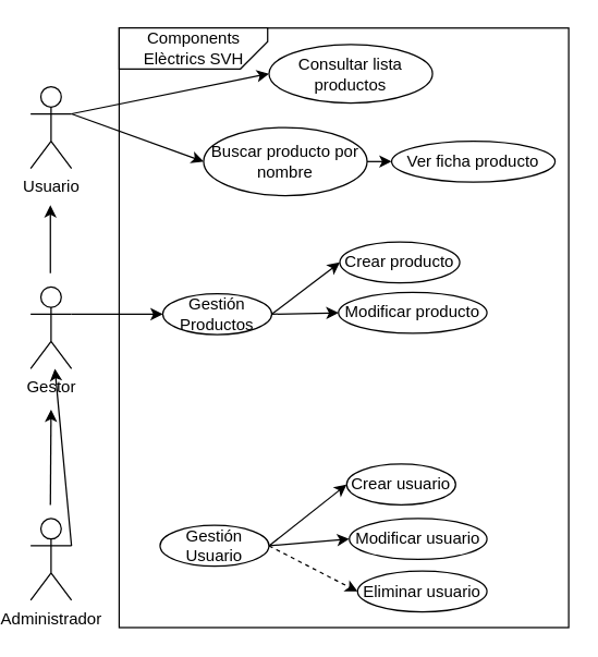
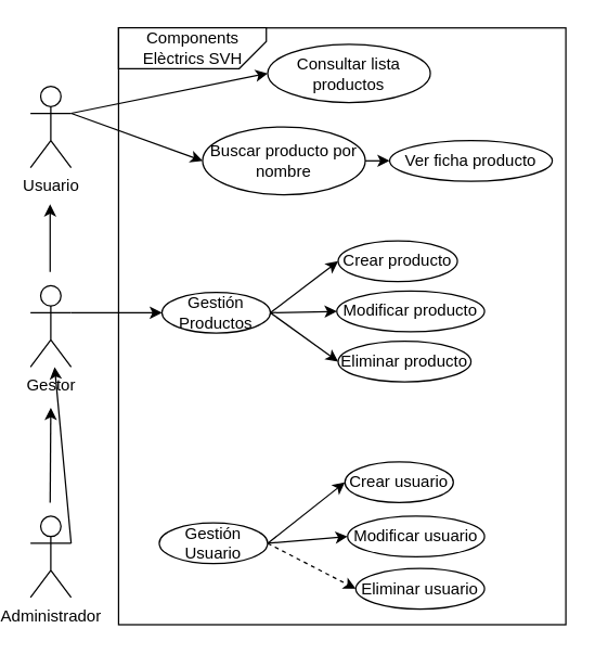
  <mxCell id="0" />
  <mxCell id="1" parent="0" />
  <mxCell id="2" value="" style="rounded=0;whiteSpace=wrap;html=1;" parent="1" vertex="1"><mxGeometry x="85" width="330" height="440" as="geometry" y="20" /></mxCell>
  <mxCell id="3" value="Usuario" style="shape=umlActor;verticalLabelPosition=bottom;verticalAlign=top;html=1;outlineConnect=0;" parent="1" vertex="1"><mxGeometry x="20" y="63" width="30" height="60" as="geometry" /></mxCell>
  <mxCell id="4" value="Gestor" style="shape=umlActor;verticalLabelPosition=bottom;verticalAlign=top;html=1;outlineConnect=0;" parent="1" vertex="1"><mxGeometry x="20" y="210" width="30" height="60" as="geometry" /></mxCell>
  <mxCell id="5" value="Administrador" style="shape=umlActor;verticalLabelPosition=bottom;verticalAlign=top;html=1;outlineConnect=0;" parent="1" vertex="1"><mxGeometry x="20" y="380" width="30" height="60" as="geometry" /></mxCell>
  <mxCell id="6" value="" style="endArrow=classic;html=1;rounded=0;" parent="1" edge="1"><mxGeometry width="50" height="50" relative="1" as="geometry"><mxPoint x="34.5" y="200" as="sourcePoint" /><mxPoint x="34.5" y="150" as="targetPoint" /></mxGeometry></mxCell>
  <mxCell id="7" value="" style="endArrow=classic;html=1;rounded=0;" parent="1" edge="1"><mxGeometry width="50" height="50" relative="1" as="geometry"><mxPoint x="34.5" y="370" as="sourcePoint" /><mxPoint x="35" y="300" as="targetPoint" /></mxGeometry></mxCell>
  <mxCell id="8" value="Consultar lista productos" style="ellipse;whiteSpace=wrap;html=1;" parent="1" vertex="1"><mxGeometry x="195" y="32" width="120" height="43" as="geometry" /></mxCell>
  <mxCell id="9" value="Buscar producto por nombre" style="ellipse;whiteSpace=wrap;html=1;" parent="1" vertex="1"><mxGeometry x="147" y="93" width="120" height="50" as="geometry" /></mxCell>
  <mxCell id="10" value="Ver ficha producto" style="ellipse;whiteSpace=wrap;html=1;" parent="1" vertex="1"><mxGeometry x="285" y="103" width="120" height="30" as="geometry" /></mxCell>
  <mxCell id="11" value="Gestión Productos" style="ellipse;whiteSpace=wrap;html=1;" parent="1" vertex="1"><mxGeometry x="117" y="215" width="80" height="30" as="geometry" /></mxCell>
+ <mxCell id="12" value="Eliminar producto" style="ellipse;whiteSpace=wrap;html=1;" parent="1" vertex="1"><mxGeometry x="247" y="251" width="98" height="30" as="geometry" /></mxCell>
  <mxCell id="13" value="Modificar producto" style="ellipse;whiteSpace=wrap;html=1;" parent="1" vertex="1"><mxGeometry x="246" y="214" width="109" height="30" as="geometry" /></mxCell>
  <mxCell id="14" value="Crear producto" style="ellipse;whiteSpace=wrap;html=1;" parent="1" vertex="1"><mxGeometry x="247" y="177" width="88" height="30" as="geometry" /></mxCell>
  <mxCell id="15" value="Gestión Usuario" style="ellipse;whiteSpace=wrap;html=1;" parent="1" vertex="1"><mxGeometry x="115" y="385" width="80" height="30" as="geometry" /></mxCell>
  <mxCell id="16" value="Eliminar usuario" style="ellipse;whiteSpace=wrap;html=1;" parent="1" vertex="1"><mxGeometry x="260" y="418.5" width="95" height="30" as="geometry" /></mxCell>
  <mxCell id="17" value="Modificar usuario" style="ellipse;whiteSpace=wrap;html=1;" parent="1" vertex="1"><mxGeometry x="254" y="380" width="101" height="30" as="geometry" /></mxCell>
  <mxCell id="18" value="Crear usuario" style="ellipse;whiteSpace=wrap;html=1;" parent="1" vertex="1"><mxGeometry x="252" y="340" width="80" height="30" as="geometry" /></mxCell>
  <mxCell id="19" value="" style="endArrow=classic;html=1;rounded=0;exitX=1;exitY=0.333;exitDx=0;exitDy=0;exitPerimeter=0;" parent="1" source="5" target="4" edge="1"><mxGeometry width="50" height="50" relative="1" as="geometry"><mxPoint x="495" y="310" as="sourcePoint" /><mxPoint x="545" y="260" as="targetPoint" /></mxGeometry></mxCell>
  <mxCell id="20" value="" style="endArrow=classic;html=1;rounded=0;exitX=1;exitY=0.5;exitDx=0;exitDy=0;entryX=0;entryY=0.5;entryDx=0;entryDy=0;" parent="1" source="15" target="18" edge="1"><mxGeometry width="50" height="50" relative="1" as="geometry"><mxPoint x="495" y="310" as="sourcePoint" /><mxPoint x="545" y="260" as="targetPoint" /></mxGeometry></mxCell>
  <mxCell id="21" value="" style="endArrow=classic;html=1;rounded=0;exitX=1;exitY=0.5;exitDx=0;exitDy=0;entryX=0;entryY=0.5;entryDx=0;entryDy=0;" parent="1" source="15" target="17" edge="1"><mxGeometry width="50" height="50" relative="1" as="geometry"><mxPoint x="495" y="310" as="sourcePoint" /><mxPoint x="545" y="260" as="targetPoint" /></mxGeometry></mxCell>
  <mxCell id="22" value="" style="endArrow=classic;html=1;rounded=0;exitX=1;exitY=0.5;exitDx=0;exitDy=0;entryX=0;entryY=0.5;entryDx=0;entryDy=0;dashed=1;" parent="1" source="15" target="16" edge="1"><mxGeometry width="50" height="50" relative="1" as="geometry"><mxPoint x="495" y="310" as="sourcePoint" /><mxPoint x="545" y="260" as="targetPoint" /></mxGeometry></mxCell>
  <mxCell id="23" value="" style="endArrow=classic;html=1;rounded=0;exitX=1;exitY=0.333;exitDx=0;exitDy=0;exitPerimeter=0;entryX=0;entryY=0.5;entryDx=0;entryDy=0;" parent="1" source="4" target="11" edge="1"><mxGeometry width="50" height="50" relative="1" as="geometry"><mxPoint x="495" y="310" as="sourcePoint" /><mxPoint x="545" y="260" as="targetPoint" /></mxGeometry></mxCell>
  <mxCell id="24" value="" style="endArrow=classic;html=1;rounded=0;exitX=1;exitY=0.5;exitDx=0;exitDy=0;entryX=0;entryY=0.5;entryDx=0;entryDy=0;" parent="1" source="11" target="14" edge="1"><mxGeometry width="50" height="50" relative="1" as="geometry"><mxPoint x="495" y="310" as="sourcePoint" /><mxPoint x="545" y="260" as="targetPoint" /></mxGeometry></mxCell>
  <mxCell id="25" value="" style="endArrow=classic;html=1;rounded=0;exitX=1;exitY=0.5;exitDx=0;exitDy=0;entryX=0;entryY=0.5;entryDx=0;entryDy=0;" parent="1" source="11" target="13" edge="1"><mxGeometry width="50" height="50" relative="1" as="geometry"><mxPoint x="495" y="310" as="sourcePoint" /><mxPoint x="545" y="260" as="targetPoint" /></mxGeometry></mxCell>
+ <mxCell id="26" value="" style="endArrow=classic;html=1;rounded=0;exitX=1;exitY=0.5;exitDx=0;exitDy=0;entryX=0;entryY=0.5;entryDx=0;entryDy=0;" parent="1" source="11" target="12" edge="1"><mxGeometry width="50" height="50" relative="1" as="geometry"><mxPoint x="495" y="310" as="sourcePoint" /><mxPoint x="545" y="260" as="targetPoint" /></mxGeometry></mxCell>
  <mxCell id="27" value="" style="endArrow=classic;html=1;rounded=0;exitX=1;exitY=0.5;exitDx=0;exitDy=0;entryX=0;entryY=0.5;entryDx=0;entryDy=0;" parent="1" source="9" target="10" edge="1"><mxGeometry width="50" height="50" relative="1" as="geometry"><mxPoint x="495" y="310" as="sourcePoint" /><mxPoint x="545" y="260" as="targetPoint" /></mxGeometry></mxCell>
  <mxCell id="28" value="" style="endArrow=classic;html=1;rounded=0;exitX=1;exitY=0.333;exitDx=0;exitDy=0;exitPerimeter=0;entryX=0;entryY=0.5;entryDx=0;entryDy=0;" parent="1" source="3" target="8" edge="1"><mxGeometry width="50" height="50" relative="1" as="geometry"><mxPoint x="495" y="310" as="sourcePoint" /><mxPoint x="545" y="260" as="targetPoint" /></mxGeometry></mxCell>
  <mxCell id="29" value="" style="endArrow=classic;html=1;rounded=0;exitX=1;exitY=0.333;exitDx=0;exitDy=0;exitPerimeter=0;entryX=0;entryY=0.5;entryDx=0;entryDy=0;" parent="1" source="3" target="9" edge="1"><mxGeometry width="50" height="50" relative="1" as="geometry"><mxPoint x="495" y="310" as="sourcePoint" /><mxPoint x="545" y="260" as="targetPoint" /></mxGeometry></mxCell>
  <mxCell id="30" value="" style="shape=card;whiteSpace=wrap;html=1;rotation=-180;size=20;" parent="1" vertex="1"><mxGeometry x="85" width="109" height="30" as="geometry" y="20" /></mxCell>
  <mxCell id="31" value="Components Elèctrics SVH" style="text;html=1;strokeColor=none;fillColor=none;align=center;verticalAlign=middle;whiteSpace=wrap;rounded=0;" parent="1" vertex="1"><mxGeometry x="99.5" width="80" height="30" as="geometry" y="20" /></mxCell>
